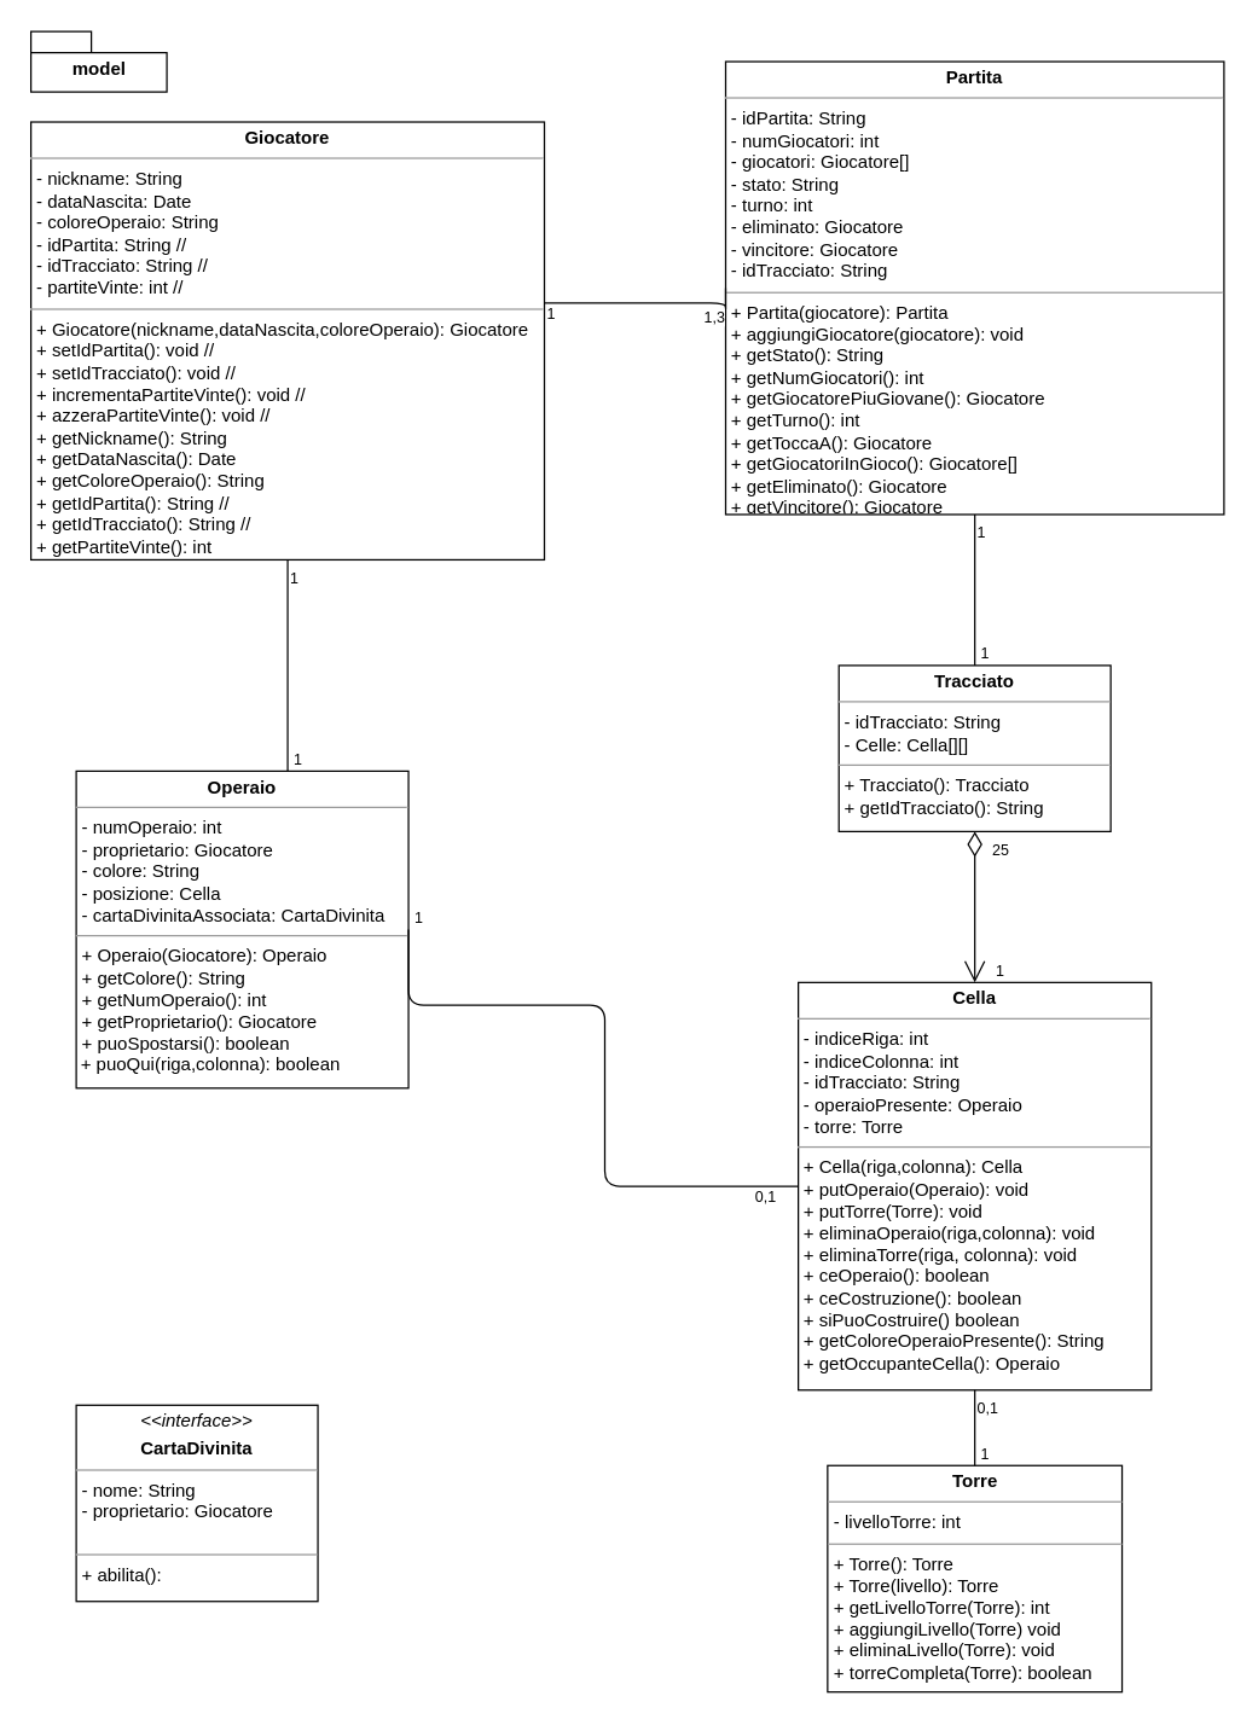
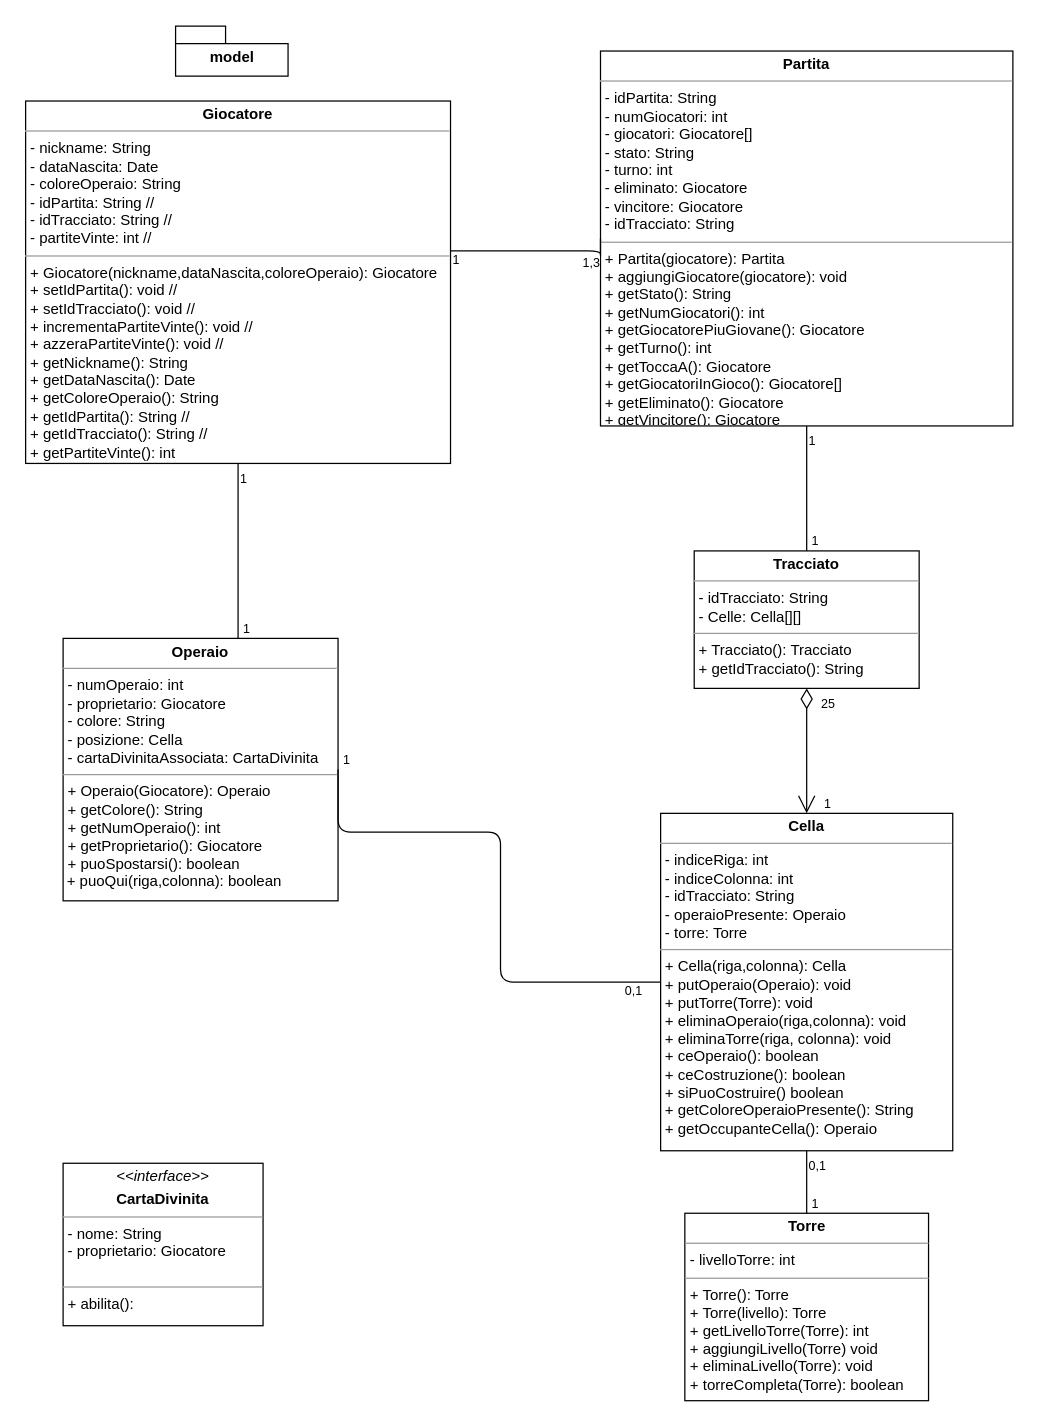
  <mxCell id="0" />
  <mxCell id="1" parent="0" />
- <mxCell id="2" value="model" style="shape=folder;fontStyle=1;spacingTop=10;tabWidth=40;tabHeight=14;tabPosition=left;html=1;" parent="1" vertex="1"><mxGeometry x="20" y="20" width="90" height="40" as="geometry" /></mxCell>
+ <mxCell id="2" value="model" style="shape=folder;fontStyle=1;spacingTop=10;tabWidth=40;tabHeight=14;tabPosition=left;html=1;" parent="1" vertex="1"><mxGeometry x="140" y="20" width="90" height="40" as="geometry" /></mxCell>
  <mxCell id="3" value="&lt;p style=&quot;margin: 0px ; margin-top: 4px ; text-align: center&quot;&gt;&lt;b&gt;Partita&lt;/b&gt;&lt;/p&gt;&lt;hr size=&quot;1&quot;&gt;&lt;p style=&quot;margin: 0px ; margin-left: 4px&quot;&gt;- idPartita: String&lt;/p&gt;&lt;p style=&quot;margin: 0px ; margin-left: 4px&quot;&gt;- numGiocatori: int&lt;/p&gt;&lt;p style=&quot;margin: 0px ; margin-left: 4px&quot;&gt;&lt;span&gt;- giocatori: Giocatore[]&lt;/span&gt;&lt;br&gt;&lt;/p&gt;&lt;p style=&quot;margin: 0px ; margin-left: 4px&quot;&gt;&lt;span&gt;- stato: String&lt;/span&gt;&lt;/p&gt;&lt;p style=&quot;margin: 0px ; margin-left: 4px&quot;&gt;&lt;span&gt;- turno: int&lt;/span&gt;&lt;br&gt;&lt;/p&gt;&lt;p style=&quot;margin: 0px ; margin-left: 4px&quot;&gt;- eliminato: Giocatore&lt;/p&gt;&lt;p style=&quot;margin: 0px ; margin-left: 4px&quot;&gt;- vincitore: Giocatore&lt;/p&gt;&lt;p style=&quot;margin: 0px ; margin-left: 4px&quot;&gt;- idTracciato: String&lt;/p&gt;&lt;hr size=&quot;1&quot;&gt;&lt;p style=&quot;margin: 0px ; margin-left: 4px&quot;&gt;+ Partita(giocatore): Partita&lt;/p&gt;&lt;p style=&quot;margin: 0px ; margin-left: 4px&quot;&gt;+ aggiungiGiocatore(giocatore): void&lt;/p&gt;&lt;p style=&quot;margin: 0px ; margin-left: 4px&quot;&gt;+ getStato(): String&lt;/p&gt;&lt;p style=&quot;margin: 0px ; margin-left: 4px&quot;&gt;+ getNumGiocatori(): int&lt;/p&gt;&lt;p style=&quot;margin: 0px ; margin-left: 4px&quot;&gt;+ getGiocatorePiuGiovane(): Giocatore&lt;/p&gt;&lt;p style=&quot;margin: 0px ; margin-left: 4px&quot;&gt;+ getTurno(): int&lt;/p&gt;&lt;p style=&quot;margin: 0px ; margin-left: 4px&quot;&gt;+ getToccaA(): Giocatore&lt;/p&gt;&lt;p style=&quot;margin: 0px ; margin-left: 4px&quot;&gt;+ getGiocatoriInGioco(): Giocatore[]&lt;/p&gt;&lt;p style=&quot;margin: 0px ; margin-left: 4px&quot;&gt;+ getEliminato(): Giocatore&lt;/p&gt;&lt;p style=&quot;margin: 0px ; margin-left: 4px&quot;&gt;+ getVincitore(): Giocatore&lt;/p&gt;&lt;p style=&quot;margin: 0px ; margin-left: 4px&quot;&gt;&lt;br&gt;&lt;/p&gt;&lt;p style=&quot;margin: 0px ; margin-left: 4px&quot;&gt;&lt;br&gt;&lt;/p&gt;&lt;p style=&quot;margin: 0px ; margin-left: 4px&quot;&gt;&lt;br&gt;&lt;/p&gt;&lt;p style=&quot;margin: 0px ; margin-left: 4px&quot;&gt;&lt;br&gt;&lt;/p&gt;" style="verticalAlign=top;align=left;overflow=fill;fontSize=12;fontFamily=Helvetica;html=1;" parent="1" vertex="1"><mxGeometry x="480.01" y="40" width="330" height="300" as="geometry" /></mxCell>
  <mxCell id="4" value="&lt;p style=&quot;margin: 0px ; margin-top: 4px ; text-align: center&quot;&gt;&lt;b&gt;Giocatore&lt;/b&gt;&lt;/p&gt;&lt;hr size=&quot;1&quot;&gt;&lt;p style=&quot;margin: 0px ; margin-left: 4px&quot;&gt;- nickname: String&lt;/p&gt;&lt;p style=&quot;margin: 0px ; margin-left: 4px&quot;&gt;- dataNascita: Date&lt;/p&gt;&lt;p style=&quot;margin: 0px ; margin-left: 4px&quot;&gt;- coloreOperaio: String&lt;/p&gt;&lt;p style=&quot;margin: 0px ; margin-left: 4px&quot;&gt;- idPartita: String //&lt;/p&gt;&lt;p style=&quot;margin: 0px ; margin-left: 4px&quot;&gt;- idTracciato: String //&lt;/p&gt;&lt;p style=&quot;margin: 0px ; margin-left: 4px&quot;&gt;&lt;span&gt;- partiteVinte: int //&lt;/span&gt;&lt;/p&gt;&lt;hr size=&quot;1&quot;&gt;&lt;p style=&quot;margin: 0px ; margin-left: 4px&quot;&gt;+ Giocatore(nickname,dataNascita,coloreOperaio): Giocatore&lt;/p&gt;&lt;p style=&quot;margin: 0px ; margin-left: 4px&quot;&gt;+ setIdPartita(): void //&lt;/p&gt;&lt;p style=&quot;margin: 0px ; margin-left: 4px&quot;&gt;+ setIdTracciato(): void //&lt;/p&gt;&lt;p style=&quot;margin: 0px ; margin-left: 4px&quot;&gt;+ incrementaPartiteVinte(): void //&lt;/p&gt;&lt;p style=&quot;margin: 0px ; margin-left: 4px&quot;&gt;+ azzeraPartiteVinte(): void //&lt;/p&gt;&lt;p style=&quot;margin: 0px ; margin-left: 4px&quot;&gt;+ getNickname(): String&lt;/p&gt;&lt;p style=&quot;margin: 0px ; margin-left: 4px&quot;&gt;+ getDataNascita(): Date&lt;/p&gt;&lt;p style=&quot;margin: 0px ; margin-left: 4px&quot;&gt;+ getColoreOperaio(): String&lt;/p&gt;&lt;p style=&quot;margin: 0px ; margin-left: 4px&quot;&gt;+ getIdPartita(): String //&lt;/p&gt;&lt;p style=&quot;margin: 0px ; margin-left: 4px&quot;&gt;+ getIdTracciato(): String //&lt;br&gt;&lt;/p&gt;&lt;p style=&quot;margin: 0px ; margin-left: 4px&quot;&gt;+ getPartiteVinte(): int&lt;/p&gt;" style="verticalAlign=top;align=left;overflow=fill;fontSize=12;fontFamily=Helvetica;html=1;" parent="1" vertex="1"><mxGeometry x="20" y="80" width="340" height="290" as="geometry" /></mxCell>
  <mxCell id="5" value="&lt;p style=&quot;margin: 0px ; margin-top: 4px ; text-align: center&quot;&gt;&lt;b&gt;Tracciato&lt;/b&gt;&lt;/p&gt;&lt;hr size=&quot;1&quot;&gt;&lt;p style=&quot;margin: 0px ; margin-left: 4px&quot;&gt;- idTracciato: String&lt;/p&gt;&lt;p style=&quot;margin: 0px ; margin-left: 4px&quot;&gt;&lt;span&gt;- Celle: Cella[][]&lt;/span&gt;&lt;br&gt;&lt;/p&gt;&lt;hr size=&quot;1&quot;&gt;&lt;p style=&quot;margin: 0px ; margin-left: 4px&quot;&gt;+ Tracciato(): Tracciato&lt;/p&gt;&lt;p style=&quot;margin: 0px ; margin-left: 4px&quot;&gt;+ getIdTracciato(): String&lt;/p&gt;&lt;p style=&quot;margin: 0px ; margin-left: 4px&quot;&gt;&lt;br&gt;&lt;/p&gt;" style="verticalAlign=top;align=left;overflow=fill;fontSize=12;fontFamily=Helvetica;html=1;" parent="1" vertex="1"><mxGeometry x="555" y="440" width="180" height="110" as="geometry" /></mxCell>
  <mxCell id="6" value="&lt;p style=&quot;margin: 0px ; margin-top: 4px ; text-align: center&quot;&gt;&lt;b&gt;Cella&lt;/b&gt;&lt;/p&gt;&lt;hr size=&quot;1&quot;&gt;&lt;p style=&quot;margin: 0px 0px 0px 4px&quot;&gt;- indiceRiga: int&lt;/p&gt;&lt;p style=&quot;margin: 0px ; margin-left: 4px&quot;&gt;&lt;span&gt;- indiceColonna: int&lt;/span&gt;&lt;/p&gt;&lt;p style=&quot;margin: 0px 0px 0px 4px&quot;&gt;- idTracciato: String&lt;/p&gt;&lt;p style=&quot;margin: 0px ; margin-left: 4px&quot;&gt;&lt;span&gt;- operaioPresente: Operaio&lt;/span&gt;&lt;br&gt;&lt;/p&gt;&lt;p style=&quot;margin: 0px ; margin-left: 4px&quot;&gt;&lt;span&gt;- torre: Torre&lt;/span&gt;&lt;br&gt;&lt;/p&gt;&lt;hr size=&quot;1&quot;&gt;&lt;p style=&quot;margin: 0px ; margin-left: 4px&quot;&gt;+ Cella(riga,colonna): Cella&lt;/p&gt;&lt;p style=&quot;margin: 0px ; margin-left: 4px&quot;&gt;+ putOperaio(Operaio): void&lt;/p&gt;&lt;p style=&quot;margin: 0px ; margin-left: 4px&quot;&gt;+ putTorre(Torre): void&lt;/p&gt;&lt;p style=&quot;margin: 0px ; margin-left: 4px&quot;&gt;+ eliminaOperaio(riga,colonna): void&lt;/p&gt;&lt;p style=&quot;margin: 0px ; margin-left: 4px&quot;&gt;+ eliminaTorre(riga, colonna): void&lt;/p&gt;&lt;p style=&quot;margin: 0px ; margin-left: 4px&quot;&gt;+ ceOperaio(): boolean&lt;/p&gt;&lt;p style=&quot;margin: 0px ; margin-left: 4px&quot;&gt;+ ceCostruzione(): boolean&lt;/p&gt;&lt;p style=&quot;margin: 0px ; margin-left: 4px&quot;&gt;&lt;span&gt;+ siPuoCostruire() boolean&lt;/span&gt;&lt;br&gt;&lt;/p&gt;&lt;p style=&quot;margin: 0px ; margin-left: 4px&quot;&gt;+ getColoreOperaioPresente(): String&lt;/p&gt;&lt;p style=&quot;margin: 0px ; margin-left: 4px&quot;&gt;+ getOccupanteCella(): Operaio&lt;/p&gt;&lt;p style=&quot;margin: 0px ; margin-left: 4px&quot;&gt;&lt;br&gt;&lt;/p&gt;&lt;p style=&quot;margin: 0px ; margin-left: 4px&quot;&gt;&lt;br&gt;&lt;/p&gt;&lt;p style=&quot;margin: 0px ; margin-left: 4px&quot;&gt;&lt;br&gt;&lt;/p&gt;&lt;p style=&quot;margin: 0px ; margin-left: 4px&quot;&gt;&lt;br&gt;&lt;/p&gt;" style="verticalAlign=top;align=left;overflow=fill;fontSize=12;fontFamily=Helvetica;html=1;" parent="1" vertex="1"><mxGeometry x="528.13" y="650" width="233.75" height="270" as="geometry" /></mxCell>
  <mxCell id="7" value="" style="endArrow=none;html=1;edgeStyle=orthogonalEdgeStyle;entryX=0.5;entryY=0;entryDx=0;entryDy=0;exitX=0.5;exitY=1;exitDx=0;exitDy=0;" parent="1" source="3" target="5" edge="1"><mxGeometry relative="1" as="geometry"><mxPoint x="370" y="300" as="sourcePoint" /><mxPoint x="530" y="300" as="targetPoint" /></mxGeometry></mxCell>
  <mxCell id="8" value="1" style="resizable=0;html=1;align=left;verticalAlign=bottom;labelBackgroundColor=#ffffff;fontSize=10;" parent="7" connectable="0" vertex="1"><mxGeometry x="-1" relative="1" as="geometry"><mxPoint y="20" as="offset" /></mxGeometry></mxCell>
  <mxCell id="9" value="1" style="resizable=0;html=1;align=right;verticalAlign=bottom;labelBackgroundColor=#ffffff;fontSize=10;" parent="7" connectable="0" vertex="1"><mxGeometry x="1" relative="1" as="geometry"><mxPoint x="10" as="offset" /></mxGeometry></mxCell>
  <mxCell id="10" value="" style="endArrow=none;html=1;edgeStyle=orthogonalEdgeStyle;entryX=0;entryY=0.5;entryDx=0;entryDy=0;" parent="1" target="3" edge="1"><mxGeometry relative="1" as="geometry"><mxPoint x="360" y="200" as="sourcePoint" /><mxPoint x="420" y="240" as="targetPoint" /><Array as="points"><mxPoint x="480" y="200" /><mxPoint x="480" y="205" /></Array></mxGeometry></mxCell>
  <mxCell id="11" value="1" style="resizable=0;html=1;align=left;verticalAlign=bottom;labelBackgroundColor=#ffffff;fontSize=10;" parent="10" connectable="0" vertex="1"><mxGeometry x="-1" relative="1" as="geometry"><mxPoint y="15" as="offset" /></mxGeometry></mxCell>
  <mxCell id="12" value="1,3" style="resizable=0;html=1;align=right;verticalAlign=bottom;labelBackgroundColor=#ffffff;fontSize=10;" parent="10" connectable="0" vertex="1"><mxGeometry x="1" relative="1" as="geometry"><mxPoint y="27" as="offset" /></mxGeometry></mxCell>
  <mxCell id="13" value="" style="endArrow=open;html=1;endSize=12;startArrow=diamondThin;startSize=14;startFill=0;edgeStyle=orthogonalEdgeStyle;exitX=0.5;exitY=1;exitDx=0;exitDy=0;" parent="1" source="5" target="6" edge="1"><mxGeometry y="40" relative="1" as="geometry"><mxPoint x="370" y="500" as="sourcePoint" /><mxPoint x="530" y="500" as="targetPoint" /><mxPoint as="offset" /></mxGeometry></mxCell>
  <mxCell id="14" value="25" style="resizable=0;html=1;align=left;verticalAlign=top;labelBackgroundColor=#ffffff;fontSize=10;" parent="13" connectable="0" vertex="1"><mxGeometry x="-1" relative="1" as="geometry"><mxPoint x="10" as="offset" /></mxGeometry></mxCell>
  <mxCell id="15" value="1" style="resizable=0;html=1;align=right;verticalAlign=top;labelBackgroundColor=#ffffff;fontSize=10;" parent="13" connectable="0" vertex="1"><mxGeometry x="1" relative="1" as="geometry"><mxPoint x="20" y="-20" as="offset" /></mxGeometry></mxCell>
  <mxCell id="16" value="&lt;p style=&quot;margin: 0px ; margin-top: 4px ; text-align: center&quot;&gt;&lt;b&gt;Torre&lt;/b&gt;&lt;/p&gt;&lt;hr size=&quot;1&quot;&gt;&lt;p style=&quot;margin: 0px ; margin-left: 4px&quot;&gt;- livelloTorre: int&lt;/p&gt;&lt;hr size=&quot;1&quot;&gt;&lt;p style=&quot;margin: 0px ; margin-left: 4px&quot;&gt;+ Torre(): Torre&lt;/p&gt;&lt;p style=&quot;margin: 0px ; margin-left: 4px&quot;&gt;+ Torre(livello): Torre&lt;/p&gt;&lt;p style=&quot;margin: 0px ; margin-left: 4px&quot;&gt;+ getLivelloTorre(Torre): int&lt;/p&gt;&lt;p style=&quot;margin: 0px ; margin-left: 4px&quot;&gt;+ aggiungiLivello(Torre) void&lt;/p&gt;&lt;p style=&quot;margin: 0px ; margin-left: 4px&quot;&gt;+ eliminaLivello(Torre): void&lt;br&gt;+ torreCompleta(Torre): boolean&lt;br&gt;&lt;/p&gt;&lt;p style=&quot;margin: 0px ; margin-left: 4px&quot;&gt;&lt;br&gt;&lt;/p&gt;" style="verticalAlign=top;align=left;overflow=fill;fontSize=12;fontFamily=Helvetica;html=1;" parent="1" vertex="1"><mxGeometry x="547.51" y="970" width="195" height="150" as="geometry" /></mxCell>
  <mxCell id="17" value="" style="endArrow=none;html=1;edgeStyle=orthogonalEdgeStyle;entryX=0.5;entryY=0;entryDx=0;entryDy=0;exitX=0.5;exitY=1;exitDx=0;exitDy=0;" parent="1" source="6" target="16" edge="1"><mxGeometry relative="1" as="geometry"><mxPoint x="630" y="620" as="sourcePoint" /><mxPoint x="630" y="735.6" as="targetPoint" /></mxGeometry></mxCell>
  <mxCell id="18" value="0,1" style="resizable=0;html=1;align=left;verticalAlign=bottom;labelBackgroundColor=#ffffff;fontSize=10;" parent="17" connectable="0" vertex="1"><mxGeometry x="-1" relative="1" as="geometry"><mxPoint y="20" as="offset" /></mxGeometry></mxCell>
  <mxCell id="19" value="1" style="resizable=0;html=1;align=right;verticalAlign=bottom;labelBackgroundColor=#ffffff;fontSize=10;" parent="17" connectable="0" vertex="1"><mxGeometry x="1" relative="1" as="geometry"><mxPoint x="10" as="offset" /></mxGeometry></mxCell>
  <mxCell id="20" value="&lt;p style=&quot;margin: 0px ; margin-top: 4px ; text-align: center&quot;&gt;&lt;b&gt;Operaio&lt;/b&gt;&lt;/p&gt;&lt;hr size=&quot;1&quot;&gt;&lt;p style=&quot;margin: 0px ; margin-left: 4px&quot;&gt;&lt;span&gt;- numOperaio: int&lt;/span&gt;&lt;br&gt;&lt;/p&gt;&lt;p style=&quot;margin: 0px ; margin-left: 4px&quot;&gt;- proprietario: Giocatore&lt;/p&gt;&lt;p style=&quot;margin: 0px ; margin-left: 4px&quot;&gt;- colore: String&lt;br&gt;&lt;/p&gt;&lt;p style=&quot;margin: 0px ; margin-left: 4px&quot;&gt;- posizione: Cella&lt;/p&gt;&lt;p style=&quot;margin: 0px ; margin-left: 4px&quot;&gt;- cartaDivinitaAssociata: CartaDivinita&lt;/p&gt;&lt;hr size=&quot;1&quot;&gt;&lt;p style=&quot;margin: 0px ; margin-left: 4px&quot;&gt;+ Operaio(Giocatore): Operaio&lt;/p&gt;&lt;p style=&quot;margin: 0px ; margin-left: 4px&quot;&gt;+ getColore(): String&lt;/p&gt;&lt;p style=&quot;margin: 0px ; margin-left: 4px&quot;&gt;+ getNumOperaio(): int&lt;/p&gt;&lt;p style=&quot;margin: 0px ; margin-left: 4px&quot;&gt;+ getProprietario(): Giocatore&lt;/p&gt;&lt;p style=&quot;margin: 0px ; margin-left: 4px&quot;&gt;+ puoSpostarsi(): boolean&lt;/p&gt;&amp;nbsp;+ puoQui(riga,colonna): boolean&lt;br&gt;&amp;nbsp;&lt;br&gt;&lt;p style=&quot;margin: 0px ; margin-left: 4px&quot;&gt;&lt;br&gt;&lt;/p&gt;&lt;p style=&quot;margin: 0px ; margin-left: 4px&quot;&gt;&lt;br&gt;&lt;/p&gt;&lt;p style=&quot;margin: 0px ; margin-left: 4px&quot;&gt;&lt;br&gt;&lt;/p&gt;&lt;p style=&quot;margin: 0px ; margin-left: 4px&quot;&gt;&lt;br&gt;&lt;/p&gt;&lt;p style=&quot;margin: 0px ; margin-left: 4px&quot;&gt;&lt;br&gt;&lt;/p&gt;&lt;p style=&quot;margin: 0px ; margin-left: 4px&quot;&gt;&lt;br&gt;&lt;/p&gt;" style="verticalAlign=top;align=left;overflow=fill;fontSize=12;fontFamily=Helvetica;html=1;" parent="1" vertex="1"><mxGeometry x="50" y="510" width="220" height="210" as="geometry" /></mxCell>
  <mxCell id="21" value="" style="endArrow=none;html=1;edgeStyle=orthogonalEdgeStyle;exitX=0;exitY=0.5;exitDx=0;exitDy=0;entryX=1;entryY=0.5;entryDx=0;entryDy=0;" parent="1" source="6" target="20" edge="1"><mxGeometry relative="1" as="geometry"><mxPoint x="129.6" y="650" as="sourcePoint" /><mxPoint x="129.6" y="760" as="targetPoint" /><Array as="points"><mxPoint x="400" y="785" /><mxPoint x="400" y="665" /></Array></mxGeometry></mxCell>
  <mxCell id="22" value="0,1" style="resizable=0;html=1;align=left;verticalAlign=bottom;labelBackgroundColor=#ffffff;fontSize=10;" parent="21" connectable="0" vertex="1"><mxGeometry x="-1" relative="1" as="geometry"><mxPoint x="-30" y="15" as="offset" /></mxGeometry></mxCell>
  <mxCell id="23" value="1" style="resizable=0;html=1;align=right;verticalAlign=bottom;labelBackgroundColor=#ffffff;fontSize=10;" parent="21" connectable="0" vertex="1"><mxGeometry x="1" relative="1" as="geometry"><mxPoint x="10" as="offset" /></mxGeometry></mxCell>
  <mxCell id="24" value="&lt;p style=&quot;margin: 0px ; margin-top: 4px ; text-align: center&quot;&gt;&lt;i&gt;&amp;lt;&amp;lt;interface&amp;gt;&amp;gt;&lt;/i&gt;&lt;/p&gt;&lt;p style=&quot;margin: 0px ; margin-top: 4px ; text-align: center&quot;&gt;&lt;b&gt;CartaDivinita&lt;/b&gt;&lt;/p&gt;&lt;hr size=&quot;1&quot;&gt;&lt;p style=&quot;margin: 0px ; margin-left: 4px&quot;&gt;- nome: String&lt;/p&gt;&lt;p style=&quot;margin: 0px ; margin-left: 4px&quot;&gt;- proprietario: Giocatore&lt;/p&gt;&lt;p style=&quot;margin: 0px ; margin-left: 4px&quot;&gt;&lt;br&gt;&lt;/p&gt;&lt;hr size=&quot;1&quot;&gt;&lt;p style=&quot;margin: 0px ; margin-left: 4px&quot;&gt;+ abilita():&amp;nbsp;&lt;/p&gt;" style="verticalAlign=top;align=left;overflow=fill;fontSize=12;fontFamily=Helvetica;html=1;" parent="1" vertex="1"><mxGeometry x="50" y="930" width="160" height="130" as="geometry" /></mxCell>
  <mxCell id="25" value="" style="endArrow=none;html=1;edgeStyle=orthogonalEdgeStyle;exitX=0.5;exitY=1;exitDx=0;exitDy=0;" parent="1" source="4" target="20" edge="1"><mxGeometry relative="1" as="geometry"><mxPoint x="655" y="365" as="sourcePoint" /><mxPoint x="655" y="420" as="targetPoint" /><Array as="points"><mxPoint x="190" y="510" /><mxPoint x="190" y="510" /></Array></mxGeometry></mxCell>
  <mxCell id="26" value="1" style="resizable=0;html=1;align=left;verticalAlign=bottom;labelBackgroundColor=#ffffff;fontSize=10;" parent="25" connectable="0" vertex="1"><mxGeometry x="-1" relative="1" as="geometry"><mxPoint y="20" as="offset" /></mxGeometry></mxCell>
  <mxCell id="27" value="1" style="resizable=0;html=1;align=right;verticalAlign=bottom;labelBackgroundColor=#ffffff;fontSize=10;" parent="25" connectable="0" vertex="1"><mxGeometry x="1" relative="1" as="geometry"><mxPoint x="10" as="offset" /></mxGeometry></mxCell>
